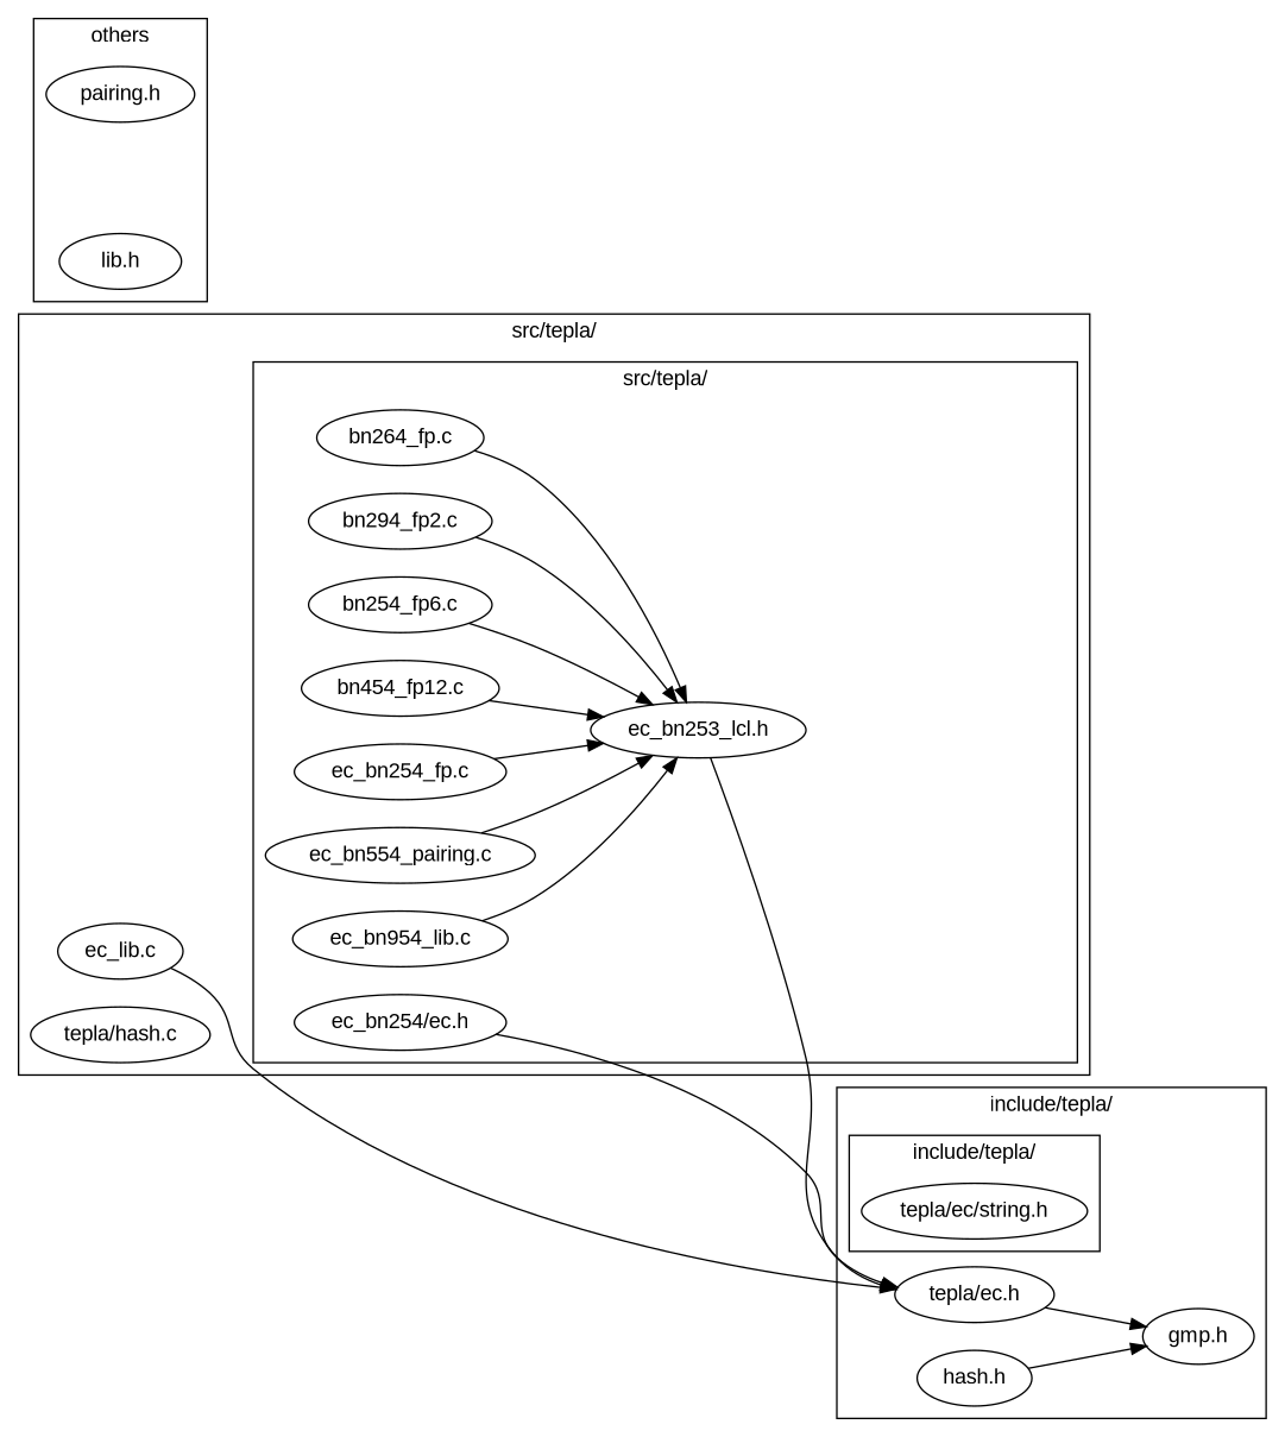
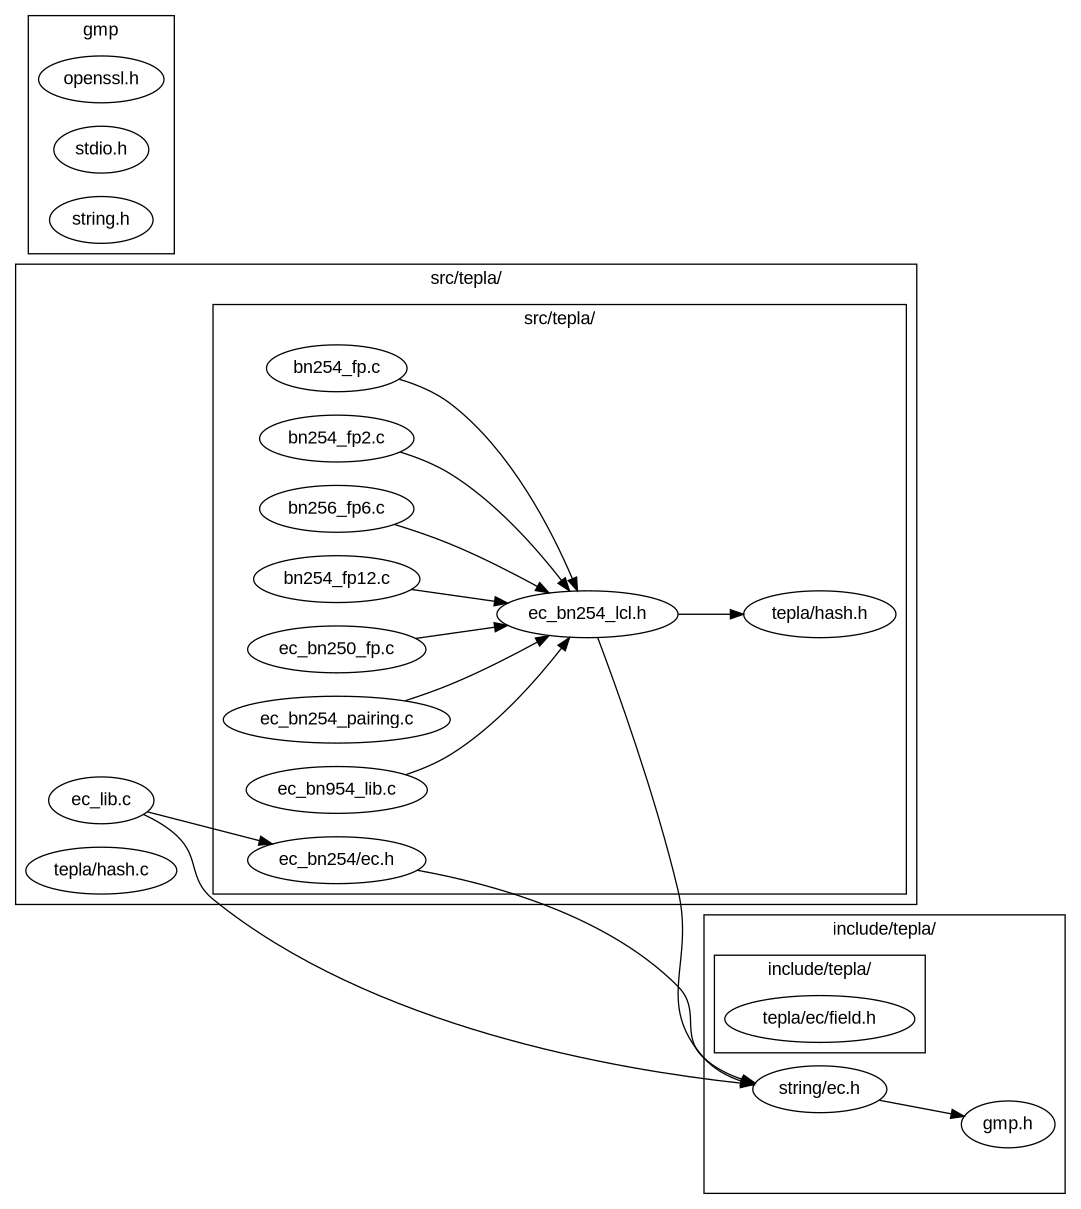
  digraph {
    fontname="Liberation Sans"
    rankdir=LR
    node [fontname="Liberation Sans"]
    edge [fontname="Liberation Sans"]
-   "tepla/ec/field.h" [label="tepla/ec/string.h"]
-   "tepla/ec.h"
+   "tepla/ec/field.h"
+   "tepla/ec.h" [label="string/ec.h"]
    "gmp.h"
-   "hash.h"
    "ec_bn254/ec.h"
-   "ec_bn254_lcl.h" [label="ec_bn253_lcl.h"]
-   "bn254_fp.c" [label="bn264_fp.c"]
-   "bn254_fp2.c" [label="bn294_fp2.c"]
-   "bn254_fp6.c"
-   "bn254_fp12.c" [label="bn454_fp12.c"]
-   "ec_bn254_fp.c"
-   "ec_bn254_pairing.c" [label="ec_bn554_pairing.c"]
+   "ec_bn254_lcl.h"
+   "tepla/hash.h"
+   "bn254_fp.c"
+   "bn254_fp2.c"
+   "bn254_fp6.c" [label="bn256_fp6.c"]
+   "bn254_fp12.c"
+   "ec_bn254_fp.c" [label="ec_bn250_fp.c"]
+   "ec_bn254_pairing.c"
    n14 [label="ec_bn954_lib.c"]
    "ec_lib.c"
    "tepla/hash.c"
-   "openssl.h" [label="pairing.h"]
-   "string.h" [label="lib.h"]
+   "openssl.h"
+   "stdio.h"
+   "string.h"
    subgraph cluster_1 {
      label="include/tepla/"
      "tepla/ec.h"
      "gmp.h"
-     "hash.h"
      subgraph cluster_2 {
        label="include/tepla/"
        "tepla/ec/field.h"
      }
    }
    subgraph cluster_3 {
      label="src/tepla/"
      "ec_lib.c"
      "tepla/hash.c"
      subgraph cluster_4 {
        label="src/tepla/"
        "ec_bn254/ec.h"
        "ec_bn254_lcl.h"
+       "tepla/hash.h"
        "bn254_fp.c"
        "bn254_fp2.c"
        "bn254_fp6.c"
        "bn254_fp12.c"
        "ec_bn254_fp.c"
        "ec_bn254_pairing.c"
        n14
      }
    }
    subgraph cluster_5 {
-     label=others
+     label=gmp
      "openssl.h"
+     "stdio.h"
      "string.h"
    }
    "tepla/ec.h" -> "gmp.h"
-   "hash.h" -> "gmp.h"
    "ec_bn254/ec.h" -> "tepla/ec.h"
    "ec_bn254_lcl.h" -> "tepla/ec.h"
+   "ec_bn254_lcl.h" -> "tepla/hash.h"
    "bn254_fp.c" -> "ec_bn254_lcl.h"
    "bn254_fp2.c" -> "ec_bn254_lcl.h"
    "bn254_fp6.c" -> "ec_bn254_lcl.h"
    "bn254_fp12.c" -> "ec_bn254_lcl.h"
    "ec_bn254_fp.c" -> "ec_bn254_lcl.h"
    "ec_bn254_pairing.c" -> "ec_bn254_lcl.h"
    n14 -> "ec_bn254_lcl.h"
    "ec_lib.c" -> "tepla/ec.h"
+   "ec_lib.c" -> "ec_bn254/ec.h"
  }
